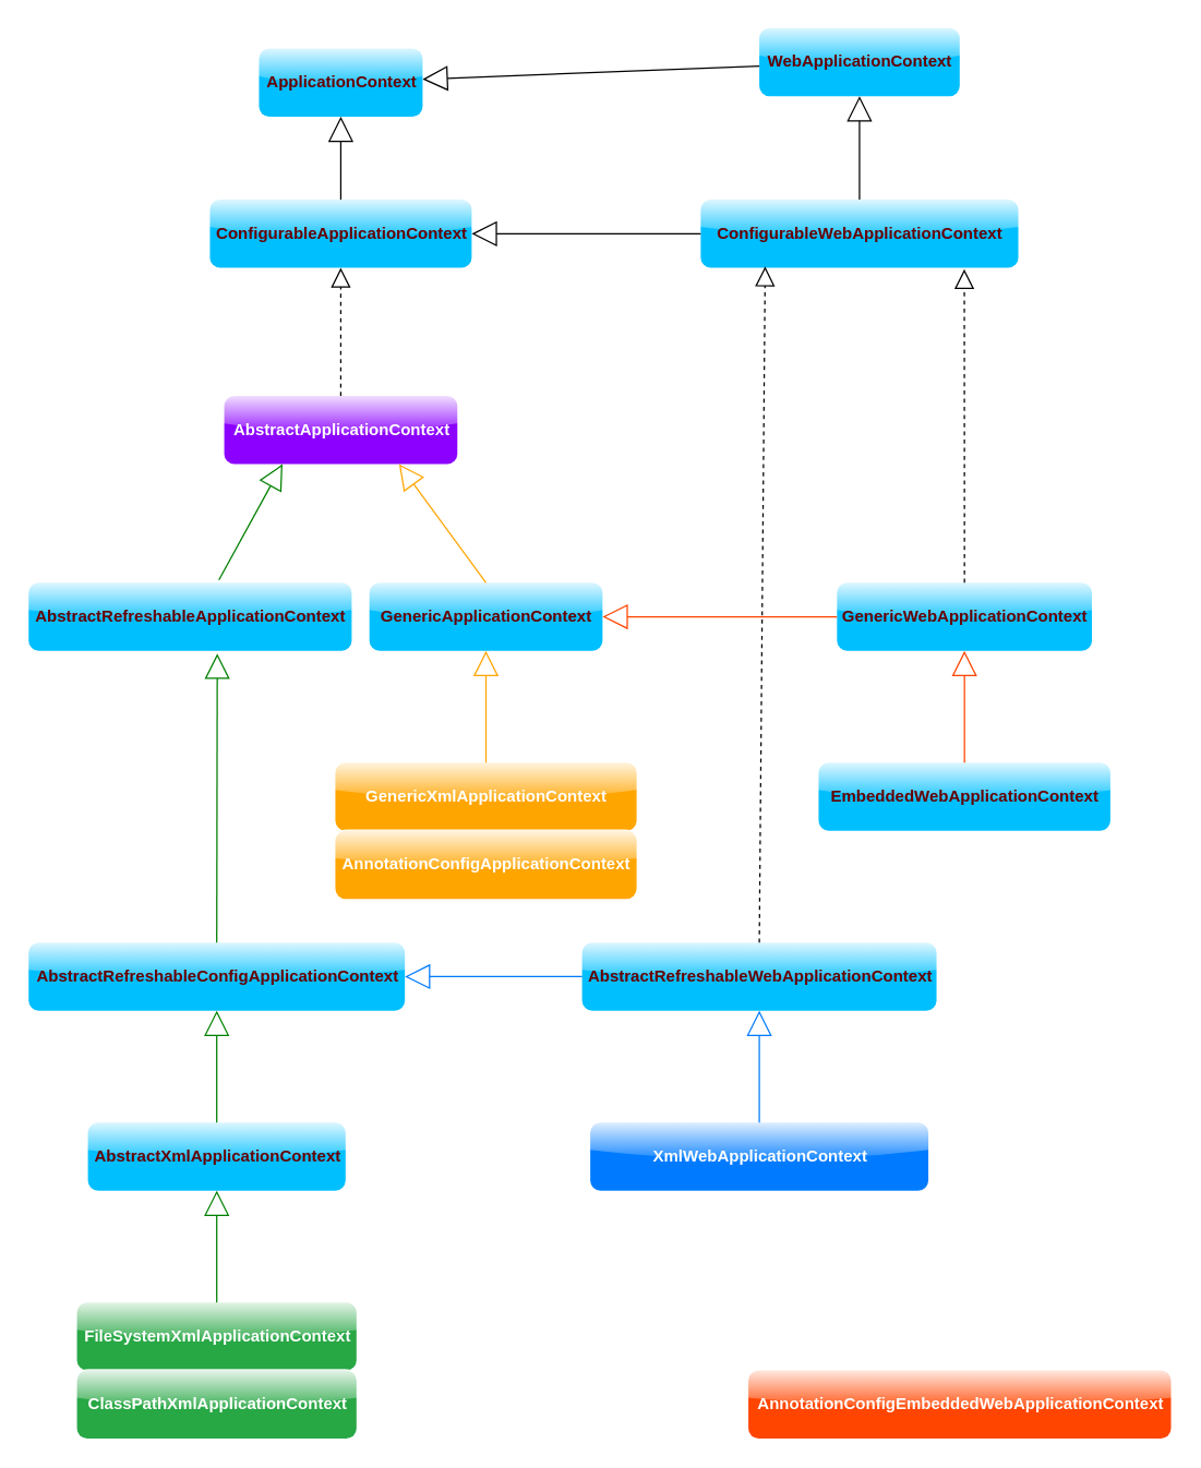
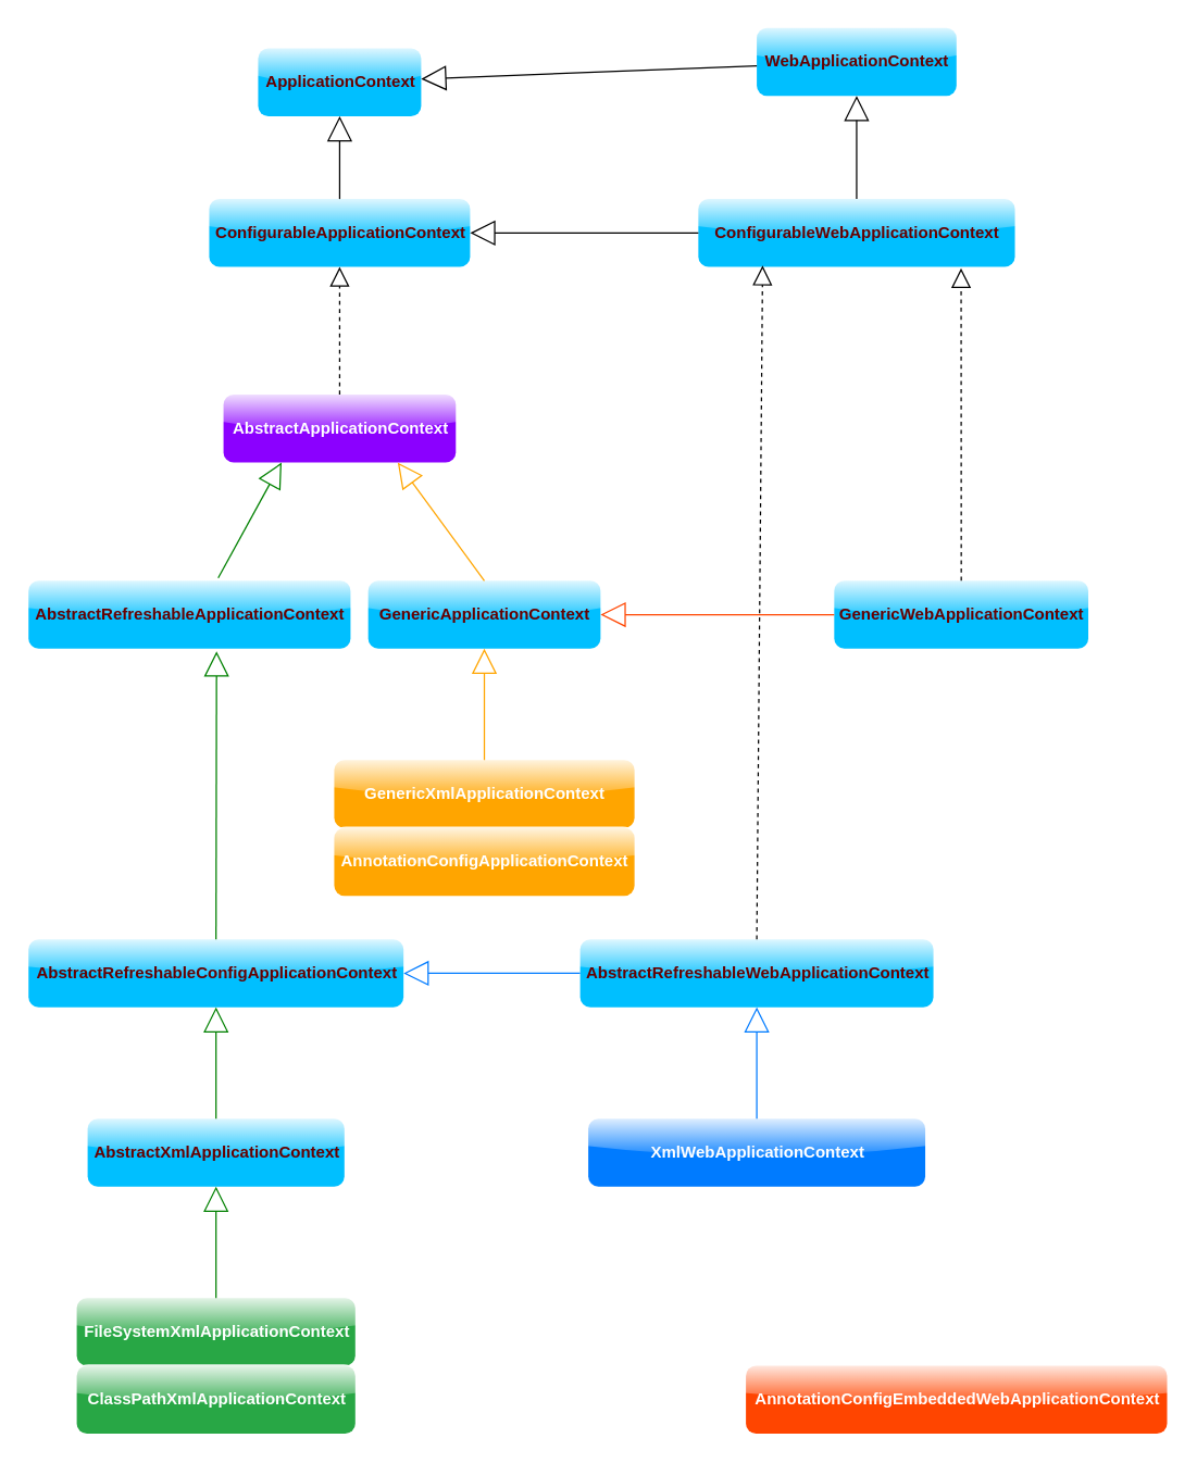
  <mxCell id="0" />
  <mxCell id="1" parent="0" />
  <mxCell id="2" value="&lt;b&gt;&lt;font color=&quot;#660000&quot;&gt;ApplicationContext&lt;/font&gt;&lt;/b&gt;" style="html=1;fillColor=#00bfff;strokeColor=none;glass=1;rounded=1;comic=0;" parent="1" vertex="1"><mxGeometry x="189.5" y="35" width="120" height="50" as="geometry" /></mxCell>
  <mxCell id="3" value="&lt;b&gt;&lt;font color=&quot;#660000&quot;&gt;ConfigurableApplicationContext&lt;/font&gt;&lt;/b&gt;" style="html=1;fillColor=#00bfff;strokeColor=none;glass=1;rounded=1;comic=0;" parent="1" vertex="1"><mxGeometry x="153.5" y="146" width="192" height="50" as="geometry" /></mxCell>
  <mxCell id="4" value="" style="endArrow=block;endSize=16;endFill=0;html=1;entryX=0.5;entryY=1;entryDx=0;entryDy=0;exitX=0.5;exitY=0;exitDx=0;exitDy=0;" parent="1" source="3" target="2" edge="1"><mxGeometry width="160" relative="1" as="geometry"><mxPoint x="320" y="209" as="sourcePoint" /><mxPoint x="480" y="209" as="targetPoint" /></mxGeometry></mxCell>
  <mxCell id="5" value="&lt;b&gt;&lt;font color=&quot;#660000&quot;&gt;WebApplicationContext&lt;/font&gt;&lt;/b&gt;" style="html=1;fillColor=#00bfff;strokeColor=none;glass=1;rounded=1;comic=0;" parent="1" vertex="1"><mxGeometry x="556.5" y="20" width="147" height="50" as="geometry" /></mxCell>
  <mxCell id="6" value="" style="endArrow=block;endSize=16;endFill=0;html=1;" parent="1" source="5" target="2" edge="1"><mxGeometry width="160" relative="1" as="geometry"><mxPoint x="360.806" y="163" as="sourcePoint" /><mxPoint x="431" y="95" as="targetPoint" /></mxGeometry></mxCell>
  <mxCell id="7" value="&lt;b&gt;&lt;font color=&quot;#ffffff&quot;&gt;AbstractApplicationContext&lt;/font&gt;&lt;/b&gt;" style="html=1;fillColor=#8B00FF;strokeColor=none;glass=1;rounded=1;comic=0;" parent="1" vertex="1"><mxGeometry x="164" y="290" width="171" height="50" as="geometry" /></mxCell>
  <mxCell id="8" value="&lt;b&gt;&lt;font color=&quot;#660000&quot;&gt;ConfigurableWebApplicationContext&lt;/font&gt;&lt;/b&gt;" style="html=1;fillColor=#00bfff;strokeColor=none;glass=1;rounded=1;comic=0;" parent="1" vertex="1"><mxGeometry x="513.5" y="146" width="233" height="50" as="geometry" /></mxCell>
  <mxCell id="9" value="" style="endArrow=block;endSize=16;endFill=0;html=1;entryX=0.5;entryY=1;entryDx=0;entryDy=0;" parent="1" source="8" target="5" edge="1"><mxGeometry width="160" relative="1" as="geometry"><mxPoint x="552.436" y="304" as="sourcePoint" /><mxPoint x="621.5" y="234" as="targetPoint" /></mxGeometry></mxCell>
  <mxCell id="10" value="" style="endArrow=block;endSize=16;endFill=0;html=1;exitX=0;exitY=0.5;exitDx=0;exitDy=0;" parent="1" source="8" target="3" edge="1"><mxGeometry width="160" relative="1" as="geometry"><mxPoint x="373.436" y="304" as="sourcePoint" /><mxPoint x="396.25" y="203" as="targetPoint" /></mxGeometry></mxCell>
  <mxCell id="11" value="" style="endArrow=block;dashed=1;endFill=0;endSize=12;html=1;entryX=0.5;entryY=1;entryDx=0;entryDy=0;" parent="1" source="7" target="3" edge="1"><mxGeometry width="160" relative="1" as="geometry"><mxPoint x="164" y="361" as="sourcePoint" /><mxPoint x="324" y="361" as="targetPoint" /></mxGeometry></mxCell>
  <mxCell id="12" value="&lt;b&gt;&lt;font color=&quot;#660000&quot;&gt;AbstractRefreshableApplicationContext&lt;/font&gt;&lt;/b&gt;" style="html=1;fillColor=#00bfff;strokeColor=none;glass=1;rounded=1;comic=0;" parent="1" vertex="1"><mxGeometry x="20.5" y="427" width="237" height="50" as="geometry" /></mxCell>
  <mxCell id="13" value="" style="endArrow=block;endSize=16;endFill=0;html=1;exitX=0.589;exitY=-0.04;exitDx=0;exitDy=0;entryX=0.25;entryY=1;entryDx=0;entryDy=0;exitPerimeter=0;strokeColor=#008000;" parent="1" source="12" target="7" edge="1"><mxGeometry width="160" relative="1" as="geometry"><mxPoint x="249" y="427" as="sourcePoint" /><mxPoint x="174" y="349" as="targetPoint" /></mxGeometry></mxCell>
  <mxCell id="14" value="&lt;b&gt;&lt;font color=&quot;#660000&quot;&gt;GenericApplicationContext&lt;/font&gt;&lt;/b&gt;" style="html=1;fillColor=#00bfff;strokeColor=none;glass=1;rounded=1;comic=0;" parent="1" vertex="1"><mxGeometry x="270.5" y="427" width="171" height="50" as="geometry" /></mxCell>
  <mxCell id="15" value="" style="endArrow=block;endSize=16;endFill=0;html=1;entryX=0.75;entryY=1;entryDx=0;entryDy=0;exitX=0.5;exitY=0;exitDx=0;exitDy=0;strokeColor=#FFA500;" parent="1" source="14" target="7" edge="1"><mxGeometry width="160" relative="1" as="geometry"><mxPoint x="434.75" y="432" as="sourcePoint" /><mxPoint x="324" y="345" as="targetPoint" /></mxGeometry></mxCell>
  <mxCell id="16" value="&lt;b&gt;&lt;font color=&quot;#660000&quot;&gt;AbstractRefreshableWebApplicationContext&lt;/font&gt;&lt;/b&gt;" style="html=1;fillColor=#00bfff;strokeColor=none;glass=1;rounded=1;comic=0;" parent="1" vertex="1"><mxGeometry x="426.5" y="691" width="260" height="50" as="geometry" /></mxCell>
  <mxCell id="17" value="" style="endArrow=block;dashed=1;endFill=0;endSize=12;html=1;entryX=0.203;entryY=0.98;entryDx=0;entryDy=0;exitX=0.5;exitY=0;exitDx=0;exitDy=0;entryPerimeter=0;" parent="1" source="16" target="8" edge="1"><mxGeometry width="160" relative="1" as="geometry"><mxPoint x="527.638" y="427" as="sourcePoint" /><mxPoint x="549" y="340" as="targetPoint" /></mxGeometry></mxCell>
  <mxCell id="18" value="" style="endArrow=block;endSize=16;endFill=0;html=1;entryX=1;entryY=0.5;entryDx=0;entryDy=0;exitX=0;exitY=0.5;exitDx=0;exitDy=0;strokeColor=#007BFF;" parent="1" source="16" target="24" edge="1"><mxGeometry width="160" relative="1" as="geometry"><mxPoint x="421" y="565" as="sourcePoint" /><mxPoint x="371.923" y="477" as="targetPoint" /></mxGeometry></mxCell>
  <mxCell id="19" value="&lt;b&gt;&lt;font color=&quot;#660000&quot;&gt;GenericWebApplicationContext&lt;/font&gt;&lt;/b&gt;" style="html=1;fillColor=#00bfff;strokeColor=none;glass=1;rounded=1;comic=0;" parent="1" vertex="1"><mxGeometry x="613.5" y="427" width="187" height="50" as="geometry" /></mxCell>
  <mxCell id="20" value="" style="endArrow=block;dashed=1;endFill=0;endSize=12;html=1;exitX=0.5;exitY=0;exitDx=0;exitDy=0;entryX=0.83;entryY=1.02;entryDx=0;entryDy=0;entryPerimeter=0;" parent="1" source="19" target="8" edge="1"><mxGeometry width="160" relative="1" as="geometry"><mxPoint x="576" y="564" as="sourcePoint" /><mxPoint x="718" y="203" as="targetPoint" /></mxGeometry></mxCell>
  <mxCell id="21" value="" style="endArrow=block;endSize=16;endFill=0;html=1;entryX=1;entryY=0.5;entryDx=0;entryDy=0;exitX=0;exitY=0.5;exitDx=0;exitDy=0;strokeColor=#FF4500;" parent="1" source="19" target="14" edge="1"><mxGeometry width="160" relative="1" as="geometry"><mxPoint x="359.5" y="581" as="sourcePoint" /><mxPoint x="139.25" y="494" as="targetPoint" /></mxGeometry></mxCell>
  <mxCell id="22" value="&lt;b&gt;&lt;font color=&quot;#ffffff&quot;&gt;GenericXmlApplicationContext&lt;/font&gt;&lt;/b&gt;" style="html=1;fillColor=#FFA500;strokeColor=none;glass=1;rounded=1;comic=0;gradientColor=none;" parent="1" vertex="1"><mxGeometry x="245.5" y="559" width="221" height="50" as="geometry" /></mxCell>
  <mxCell id="23" value="" style="endArrow=block;endSize=16;endFill=0;html=1;entryX=0.5;entryY=1;entryDx=0;entryDy=0;exitX=0.5;exitY=0;exitDx=0;exitDy=0;strokeColor=#FFA500;" parent="1" source="22" target="14" edge="1"><mxGeometry width="160" relative="1" as="geometry"><mxPoint x="295.25" y="564" as="sourcePoint" /><mxPoint x="44.174" y="478" as="targetPoint" /></mxGeometry></mxCell>
  <mxCell id="24" value="&lt;b&gt;&lt;font color=&quot;#660000&quot;&gt;AbstractRefreshableConfigApplicationContext&lt;/font&gt;&lt;/b&gt;" style="html=1;fillColor=#00bfff;strokeColor=none;glass=1;rounded=1;comic=0;" parent="1" vertex="1"><mxGeometry x="20.5" y="691" width="276" height="50" as="geometry" /></mxCell>
  <mxCell id="25" value="" style="endArrow=block;endSize=16;endFill=0;html=1;entryX=0.584;entryY=1.04;entryDx=0;entryDy=0;exitX=0.5;exitY=0;exitDx=0;exitDy=0;entryPerimeter=0;strokeColor=#008000;" parent="1" source="24" target="12" edge="1"><mxGeometry width="160" relative="1" as="geometry"><mxPoint x="402.25" y="702" as="sourcePoint" /><mxPoint x="151.174" y="616" as="targetPoint" /></mxGeometry></mxCell>
  <mxCell id="26" value="&lt;b&gt;&lt;font color=&quot;#660000&quot;&gt;AbstractXmlApplicationContext&lt;/font&gt;&lt;/b&gt;" style="html=1;fillColor=#00bfff;strokeColor=none;glass=1;rounded=1;comic=0;" parent="1" vertex="1"><mxGeometry x="64" y="823" width="189" height="50" as="geometry" /></mxCell>
  <mxCell id="27" value="" style="endArrow=block;endSize=16;endFill=0;html=1;exitX=0.5;exitY=0;exitDx=0;exitDy=0;strokeColor=#008000;" parent="1" source="26" target="24" edge="1"><mxGeometry width="160" relative="1" as="geometry"><mxPoint x="159" y="826" as="sourcePoint" /><mxPoint x="156.75" y="740.5" as="targetPoint" /></mxGeometry></mxCell>
  <mxCell id="28" value="&lt;b&gt;&lt;font color=&quot;#ffffff&quot;&gt;FileSystemXmlApplicationContext&lt;/font&gt;&lt;/b&gt;&lt;b&gt;&lt;br&gt;&lt;/b&gt;" style="html=1;fillColor=#28A745;strokeColor=none;glass=1;rounded=1;comic=0;gradientColor=none;" parent="1" vertex="1"><mxGeometry x="56" y="955" width="205" height="50" as="geometry" /></mxCell>
  <mxCell id="29" value="" style="endArrow=block;endSize=16;endFill=0;html=1;entryX=0.5;entryY=1;entryDx=0;entryDy=0;strokeColor=#008000;" parent="1" source="28" target="26" edge="1"><mxGeometry width="160" relative="1" as="geometry"><mxPoint x="138.5" y="955" as="sourcePoint" /><mxPoint x="138.5" y="873" as="targetPoint" /></mxGeometry></mxCell>
  <mxCell id="30" value="&lt;b&gt;&lt;font color=&quot;#ffffff&quot;&gt;XmlWebApplicationContext&lt;/font&gt;&lt;/b&gt;" style="html=1;fillColor=#007BFF;strokeColor=none;glass=1;rounded=1;comic=0;gradientColor=none;" parent="1" vertex="1"><mxGeometry x="432.5" y="823" width="248" height="50" as="geometry" /></mxCell>
  <mxCell id="31" value="" style="endArrow=block;endSize=16;endFill=0;html=1;exitX=0.5;exitY=0;exitDx=0;exitDy=0;entryX=0.5;entryY=1;entryDx=0;entryDy=0;strokeColor=#007BFF;" parent="1" source="30" target="16" edge="1"><mxGeometry width="160" relative="1" as="geometry"><mxPoint x="588" y="816" as="sourcePoint" /><mxPoint x="588" y="734" as="targetPoint" /></mxGeometry></mxCell>
  <mxCell id="32" value="&lt;b&gt;&lt;font color=&quot;#ffffff&quot;&gt;ClassPathXmlApplicationContext&lt;/font&gt;&lt;/b&gt;" style="html=1;fillColor=#28A745;strokeColor=none;glass=1;rounded=1;comic=0;gradientColor=none;" parent="1" vertex="1"><mxGeometry x="56" y="1005" width="205" height="50" as="geometry" /></mxCell>
- <mxCell id="33" value="&lt;b&gt;&lt;font color=&quot;#660000&quot;&gt;EmbeddedWebApplicationContext&lt;/font&gt;&lt;/b&gt;" style="html=1;fillColor=#00bfff;strokeColor=none;glass=1;rounded=1;comic=0;" parent="1" vertex="1"><mxGeometry x="600" y="559" width="214" height="50" as="geometry" /></mxCell>
- <mxCell id="34" value="" style="endArrow=block;endSize=16;endFill=0;html=1;strokeColor=#FF4500;" parent="1" source="33" target="19" edge="1"><mxGeometry width="160" relative="1" as="geometry"><mxPoint x="716.5" y="560" as="sourcePoint" /><mxPoint x="716.5" y="478" as="targetPoint" /></mxGeometry></mxCell>
  <mxCell id="35" value="&lt;b&gt;&lt;font color=&quot;#ffffff&quot;&gt;AnnotationConfigEmbeddedWebApplicationContext&lt;/font&gt;&lt;/b&gt;" style="html=1;fillColor=#FF4500;strokeColor=none;glass=1;rounded=1;comic=0;gradientColor=none;" parent="1" vertex="1"><mxGeometry x="548.5" y="1005" width="310" height="50" as="geometry" /></mxCell>
  <mxCell id="36" value="&lt;b&gt;&lt;font color=&quot;#ffffff&quot;&gt;AnnotationConfigApplicationContext&lt;/font&gt;&lt;/b&gt;" style="html=1;fillColor=#FFA500;strokeColor=none;glass=1;rounded=1;comic=0;gradientColor=none;" parent="1" vertex="1"><mxGeometry x="245.5" y="609" width="221" height="50" as="geometry" /></mxCell>
